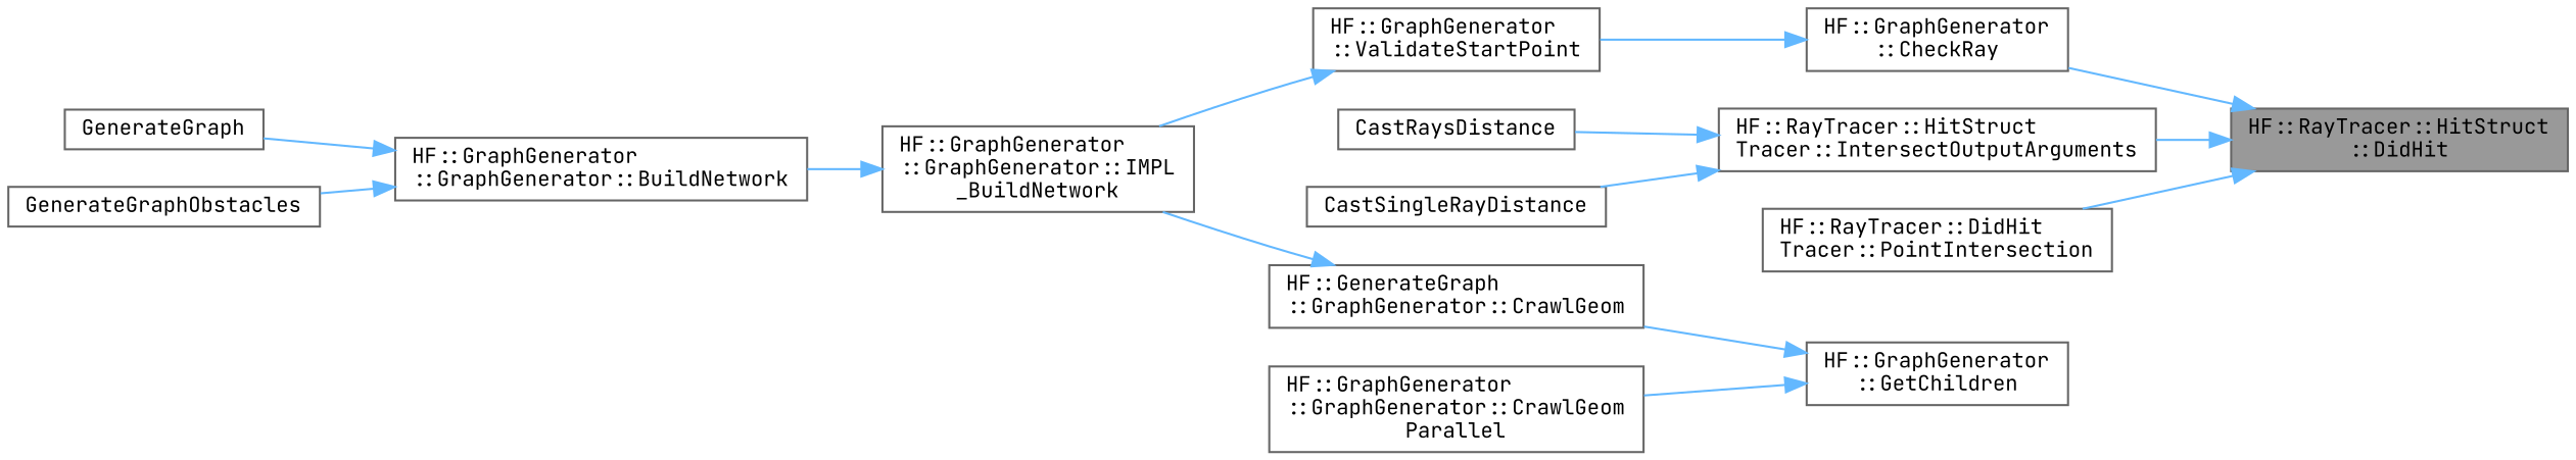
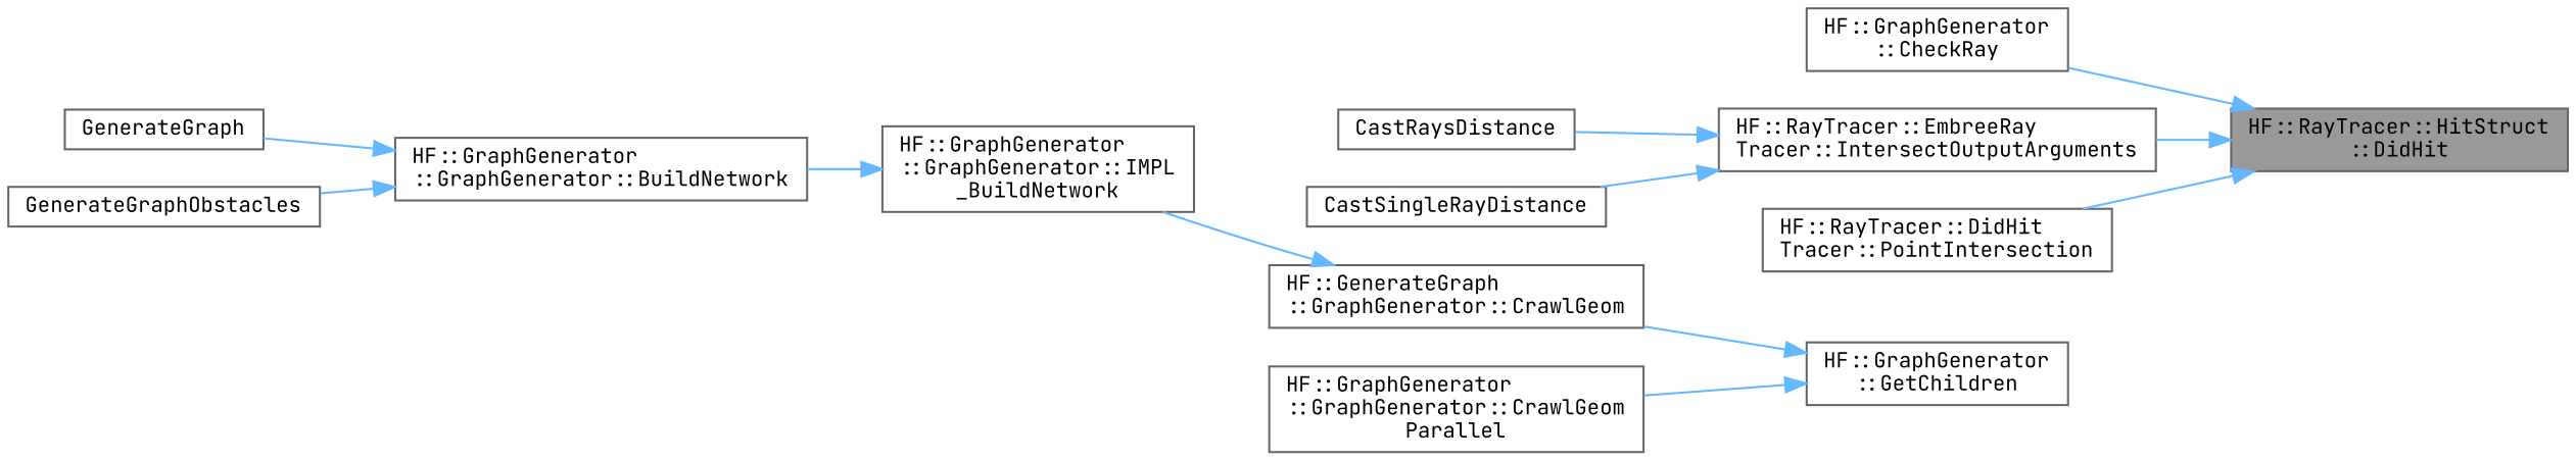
  digraph {
    fontname="JetBrains Mono"
    rankdir=RL
    node [color=grey40 fillcolor=white fontname="JetBrains Mono" fontsize=10 shape=box style=filled]
    edge [color=steelblue1 dir=back fontname="JetBrains Mono" fontsize=10 labelfontname=Helvetica labelfontsize=10 style=solid]
    n1 [color=gray40 fillcolor=grey60 fontcolor=black height=0.2 label="HF::RayTracer::HitStruct\l::DidHit" width=0.4]
    n2 [height=0.2 label="HF::GraphGenerator\l::CheckRay" width=0.4]
-   n3 [height=0.2 label="HF::RayTracer::HitStruct\lTracer::IntersectOutputArguments" width=0.4]
+   n3 [height=0.2 label="HF::RayTracer::EmbreeRay\lTracer::IntersectOutputArguments" width=0.4]
    n4 [height=0.2 label="HF::RayTracer::DidHit\lTracer::PointIntersection" width=0.4]
-   n5 [height=0.2 label="HF::GraphGenerator\l::ValidateStartPoint" width=0.4]
    n6 [height=0.2 label=CastRaysDistance width=0.4]
    n7 [height=0.2 label=CastSingleRayDistance width=0.4]
    n8 [height=0.2 label="HF::GraphGenerator\l::GraphGenerator::IMPL\l_BuildNetwork" width=0.4]
    n9 [height=0.2 label="HF::GraphGenerator\l::GetChildren" width=0.4]
    n10 [height=0.2 label="HF::GenerateGraph\l::GraphGenerator::CrawlGeom" width=0.4]
    n11 [height=0.2 label="HF::GraphGenerator\l::GraphGenerator::CrawlGeom\lParallel" width=0.4]
    n12 [height=0.2 label="HF::GraphGenerator\l::GraphGenerator::BuildNetwork" width=0.4]
    n13 [height=0.2 label=GenerateGraph width=0.4]
    n14 [height=0.2 label=GenerateGraphObstacles width=0.4]
    n1 -> n2
    n1 -> n3
    n1 -> n4
-   n2 -> n5
    n3 -> n6
    n3 -> n7
-   n5 -> n8
    n8 -> n12
    n9 -> n10
    n9 -> n11
    n10 -> n8
    n12 -> n13
    n12 -> n14
  }
